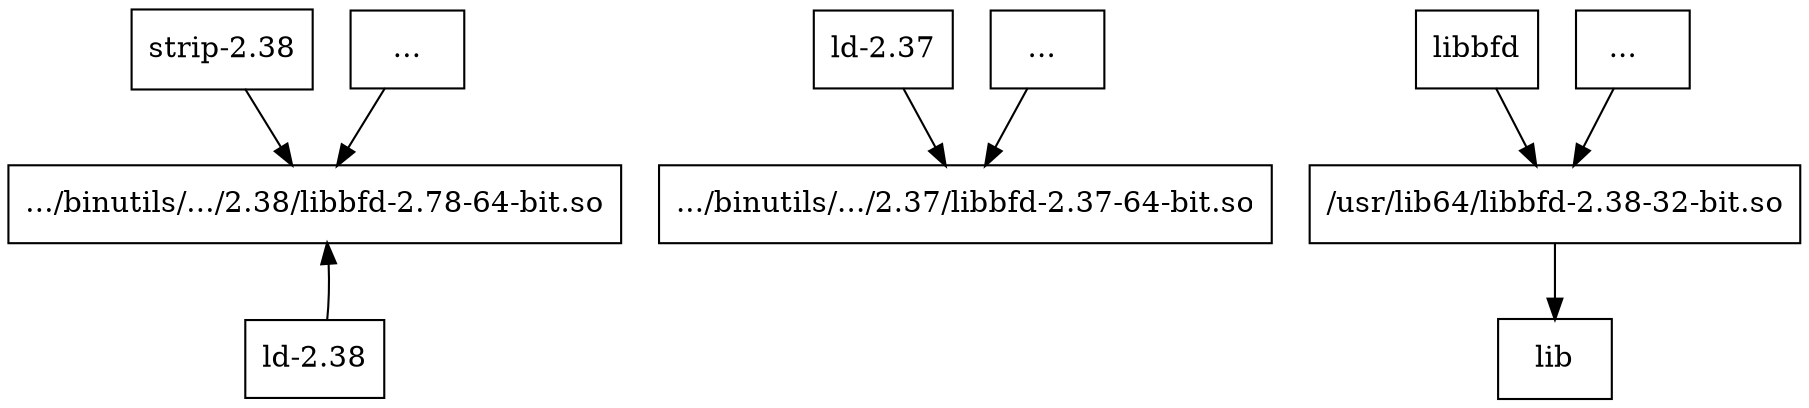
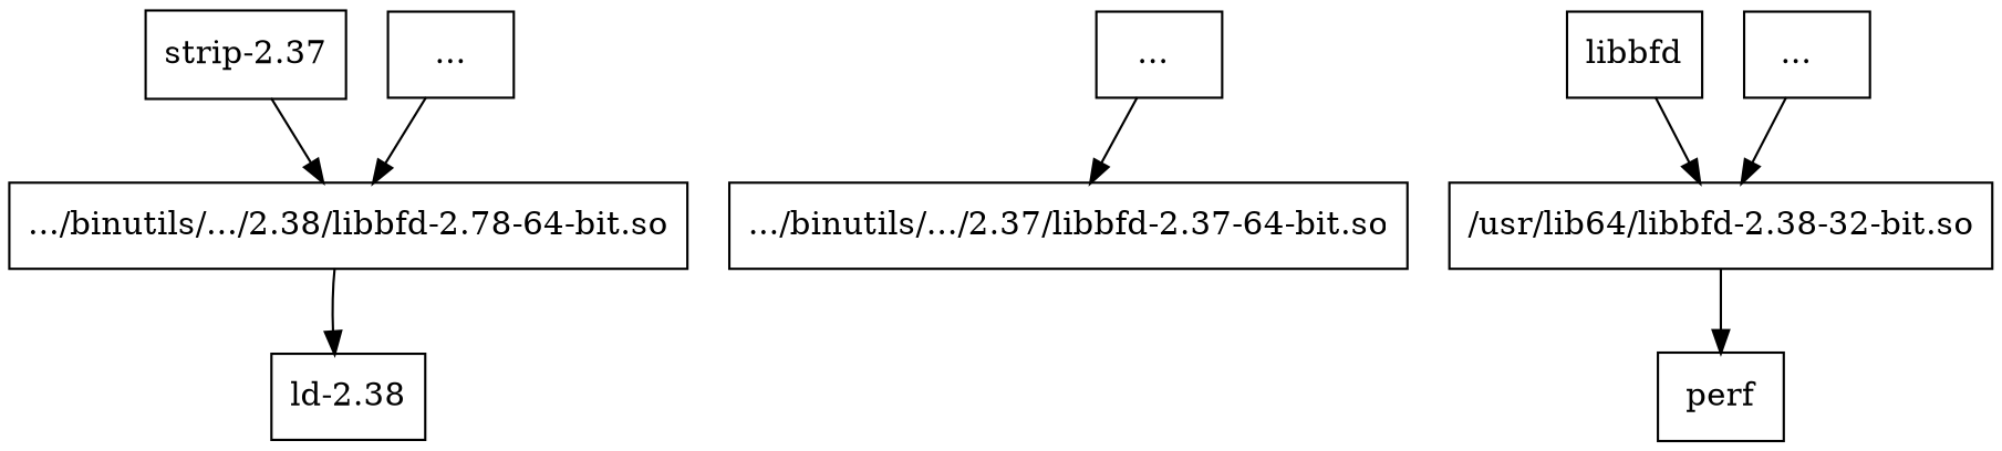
  digraph {
    node [shape=record]
    n1 [label=".../binutils/.../2.38/libbfd-2.78-64-bit.so"]
-   "strip-2.38"
+   "strip-2.38" [label="strip-2.37"]
    "ld-2.38"
    "..."
-   "ld-2.37"
    ".../binutils/.../2.37/libbfd-2.37-64-bit.so"
    "... "
    "/usr/lib64/libbfd-2.38-32-bit.so"
-   perf [label=lib]
+   perf
    n10 [label=libbfd]
    "...  "
    "strip-2.38" -> n1
-   "ld-2.38" -> n1
+   n1 -> "ld-2.38"
    "..." -> n1
-   "ld-2.37" -> ".../binutils/.../2.37/libbfd-2.37-64-bit.so"
    "... " -> ".../binutils/.../2.37/libbfd-2.37-64-bit.so"
    "/usr/lib64/libbfd-2.38-32-bit.so" -> perf
    n10 -> "/usr/lib64/libbfd-2.38-32-bit.so"
    "...  " -> "/usr/lib64/libbfd-2.38-32-bit.so"
  }
